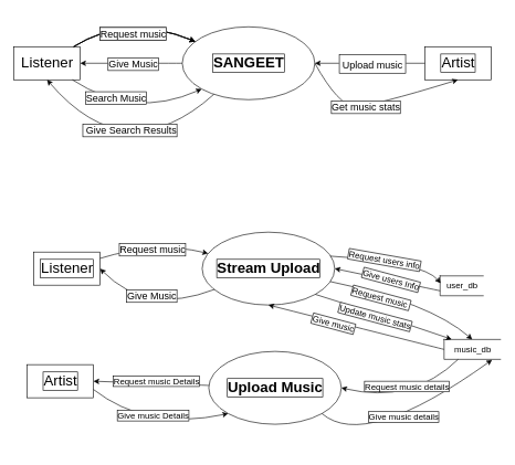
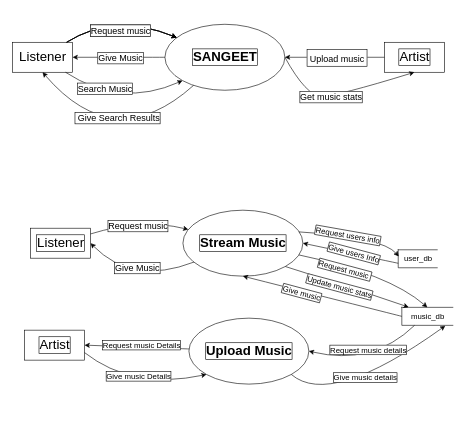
  <mxCell id="0" />
  <mxCell id="1" parent="0" />
  <mxCell id="2" style="edgeStyle=none;html=1;exitX=1;exitY=0.5;exitDx=0;exitDy=0;entryX=0.5;entryY=1;entryDx=0;entryDy=0;fontSize=15;curved=1;labelBackgroundColor=#FFFFFF;fontColor=#000000;labelBorderColor=default;strokeColor=#000000;fillColor=none;" parent="1" source="8" target="16" edge="1"><mxGeometry relative="1" as="geometry"><Array as="points"><mxPoint x="510" y="160" /><mxPoint x="560" y="160" /></Array></mxGeometry></mxCell>
  <mxCell id="3" value="Get music stats" style="edgeLabel;html=1;align=center;verticalAlign=middle;resizable=0;points=[];fontSize=15;labelBackgroundColor=#FFFFFF;fontColor=#000000;labelBorderColor=default;strokeColor=#000000;fillColor=none;" parent="2" vertex="1" connectable="0"><mxGeometry x="-0.119" relative="1" as="geometry"><mxPoint as="offset" /></mxGeometry></mxCell>
  <mxCell id="4" style="edgeStyle=none;curved=1;html=1;entryX=1;entryY=0.5;entryDx=0;entryDy=0;fontSize=15;labelBackgroundColor=#FFFFFF;fontColor=#000000;labelBorderColor=default;strokeColor=#000000;" parent="1" source="8" target="13" edge="1"><mxGeometry relative="1" as="geometry" /></mxCell>
  <mxCell id="5" value="Give Music" style="edgeLabel;html=1;align=center;verticalAlign=middle;resizable=0;points=[];fontSize=15;labelBackgroundColor=#FFFFFF;fontColor=#000000;labelBorderColor=default;strokeColor=#000000;" parent="4" vertex="1" connectable="0"><mxGeometry x="0.449" relative="1" as="geometry"><mxPoint x="37" as="offset" /></mxGeometry></mxCell>
  <mxCell id="6" style="edgeStyle=none;curved=1;html=1;entryX=0.5;entryY=1;entryDx=0;entryDy=0;fontSize=15;labelBackgroundColor=#FFFFFF;fontColor=#000000;labelBorderColor=default;strokeColor=#000000;" parent="1" source="8" target="13" edge="1"><mxGeometry relative="1" as="geometry"><Array as="points"><mxPoint x="190" y="260" /></Array></mxGeometry></mxCell>
  <mxCell id="7" value="&amp;nbsp;Give Search Results" style="edgeLabel;html=1;align=center;verticalAlign=middle;resizable=0;points=[];fontSize=15;labelBackgroundColor=#FFFFFF;fontColor=#000000;labelBorderColor=default;strokeColor=#000000;" parent="6" vertex="1" connectable="0"><mxGeometry x="-0.281" y="-45" relative="1" as="geometry"><mxPoint as="offset" /></mxGeometry></mxCell>
  <mxCell id="8" value="&lt;font style=&quot;font-size: 22px;&quot;&gt;&lt;b&gt;SANGEET&lt;/b&gt;&lt;/font&gt;" style="shape=ellipse;html=1;dashed=0;whitespace=wrap;perimeter=ellipsePerimeter;labelBackgroundColor=#FFFFFF;fontColor=#000000;labelBorderColor=default;fillColor=none;strokeColor=#000000;" parent="1" vertex="1"><mxGeometry x="274" y="40" width="200" height="110" as="geometry" /></mxCell>
  <mxCell id="9" style="edgeStyle=none;html=1;fontSize=15;curved=1;labelBackgroundColor=#FFFFFF;fontColor=#000000;labelBorderColor=default;strokeColor=#000000;" parent="1" source="13" target="8" edge="1"><mxGeometry relative="1" as="geometry"><Array as="points"><mxPoint x="190" y="20" /></Array></mxGeometry></mxCell>
  <mxCell id="10" value="Request music" style="edgeLabel;html=1;align=center;verticalAlign=middle;resizable=0;points=[];fontSize=15;labelBackgroundColor=#FFFFFF;fontColor=#000000;labelBorderColor=default;strokeColor=#000000;" parent="9" vertex="1" connectable="0"><mxGeometry x="-0.244" y="-33" relative="1" as="geometry"><mxPoint x="6" y="-7" as="offset" /></mxGeometry></mxCell>
  <mxCell id="11" style="edgeStyle=none;curved=1;html=1;entryX=0;entryY=1;entryDx=0;entryDy=0;fontSize=15;labelBackgroundColor=#FFFFFF;fontColor=#000000;labelBorderColor=default;strokeColor=#000000;" parent="1" source="13" target="8" edge="1"><mxGeometry relative="1" as="geometry"><Array as="points"><mxPoint x="200" y="180" /></Array></mxGeometry></mxCell>
  <mxCell id="12" value="Search Music" style="edgeLabel;html=1;align=center;verticalAlign=middle;resizable=0;points=[];fontSize=15;labelBackgroundColor=#FFFFFF;fontColor=#000000;labelBorderColor=default;strokeColor=#000000;" parent="11" vertex="1" connectable="0"><mxGeometry x="-0.378" y="13" relative="1" as="geometry"><mxPoint as="offset" /></mxGeometry></mxCell>
  <mxCell id="13" value="Listener" style="html=1;dashed=0;whitespace=wrap;fontSize=22;labelBackgroundColor=#FFFFFF;fontColor=#000000;fillColor=none;strokeColor=#000000;" parent="1" vertex="1"><mxGeometry x="20" y="70" width="100" height="50" as="geometry" /></mxCell>
  <mxCell id="14" style="edgeStyle=none;html=1;entryX=1;entryY=0.5;entryDx=0;entryDy=0;fontSize=22;labelBackgroundColor=#FFFFFF;fontColor=#000000;labelBorderColor=default;strokeColor=#000000;fillColor=none;" parent="1" source="16" target="8" edge="1"><mxGeometry relative="1" as="geometry" /></mxCell>
  <mxCell id="15" value="&lt;font style=&quot;font-size: 15px;&quot;&gt;&amp;nbsp;Upload music&amp;nbsp;&lt;/font&gt;" style="edgeLabel;html=1;align=center;verticalAlign=middle;resizable=0;points=[];fontSize=22;labelBackgroundColor=#FFFFFF;fontColor=#000000;labelBorderColor=default;strokeColor=#000000;fillColor=none;" parent="14" vertex="1" connectable="0"><mxGeometry x="0.325" y="3" relative="1" as="geometry"><mxPoint x="30" y="-3" as="offset" /></mxGeometry></mxCell>
  <mxCell id="16" value="Artist" style="html=1;dashed=0;whitespace=wrap;fontSize=22;labelBackgroundColor=#FFFFFF;fontColor=#000000;labelBorderColor=default;strokeColor=#000000;fillColor=none;" parent="1" vertex="1"><mxGeometry x="640" y="70" width="100" height="50" as="geometry" /></mxCell>
  <mxCell id="17" style="edgeStyle=none;curved=1;html=1;entryX=1;entryY=0.5;entryDx=0;entryDy=0;fontSize=15;labelBackgroundColor=#FFFFFF;fontColor=#000000;labelBorderColor=default;strokeColor=#000000;" edge="1" source="25" target="28" parent="1"><mxGeometry relative="1" as="geometry"><Array as="points"><mxPoint x="220" y="476" /></Array></mxGeometry></mxCell>
  <mxCell id="18" value="Give Music" style="edgeLabel;html=1;align=center;verticalAlign=middle;resizable=0;points=[];fontSize=15;labelBackgroundColor=#FFFFFF;fontColor=#000000;labelBorderColor=default;strokeColor=#000000;" vertex="1" connectable="0" parent="17"><mxGeometry x="0.449" relative="1" as="geometry"><mxPoint x="37" as="offset" /></mxGeometry></mxCell>
  <mxCell id="19" style="edgeStyle=none;curved=1;html=1;entryX=0.5;entryY=0;entryDx=0;entryDy=0;fontSize=13;labelBackgroundColor=#FFFFFF;fontColor=#000000;labelBorderColor=default;strokeColor=#000000;fillColor=none;" edge="1" parent="1" source="25" target="37"><mxGeometry relative="1" as="geometry"><Array as="points"><mxPoint x="647" y="456" /></Array></mxGeometry></mxCell>
  <mxCell id="20" value="Request music&amp;nbsp;" style="edgeLabel;html=1;align=center;verticalAlign=middle;resizable=0;points=[];fontSize=13;labelBackgroundColor=#FFFFFF;fontColor=#000000;labelBorderColor=default;strokeColor=#000000;fillColor=none;rotation=15;" vertex="1" connectable="0" parent="19"><mxGeometry x="-0.192" y="-15" relative="1" as="geometry"><mxPoint x="-15" y="-11" as="offset" /></mxGeometry></mxCell>
  <mxCell id="21" style="edgeStyle=none;curved=1;html=1;exitX=0.967;exitY=0.329;exitDx=0;exitDy=0;entryX=0.013;entryY=0.369;entryDx=0;entryDy=0;fontSize=13;labelBackgroundColor=#FFFFFF;fontColor=#000000;labelBorderColor=default;strokeColor=#000000;fillColor=none;exitPerimeter=0;entryPerimeter=0;" edge="1" parent="1" source="25" target="34"><mxGeometry relative="1" as="geometry"><Array as="points"><mxPoint x="637" y="395" /></Array></mxGeometry></mxCell>
  <mxCell id="22" value="Request users info" style="edgeLabel;html=1;align=center;verticalAlign=middle;resizable=0;points=[];fontSize=13;labelBackgroundColor=#FFFFFF;fontColor=#000000;labelBorderColor=default;strokeColor=#000000;fillColor=none;rotation=10;" vertex="1" connectable="0" parent="21"><mxGeometry x="-0.301" y="11" relative="1" as="geometry"><mxPoint x="17" y="12" as="offset" /></mxGeometry></mxCell>
  <mxCell id="23" style="edgeStyle=none;curved=1;html=1;entryX=0.135;entryY=-0.011;entryDx=0;entryDy=0;entryPerimeter=0;fontSize=13;labelBackgroundColor=#FFFFFF;fontColor=#000000;labelBorderColor=default;strokeColor=#000000;fillColor=none;exitX=1;exitY=1;exitDx=0;exitDy=0;" edge="1" parent="1" source="25" target="37"><mxGeometry relative="1" as="geometry"><Array as="points"><mxPoint x="558" y="470" /></Array></mxGeometry></mxCell>
  <mxCell id="24" value="Update music stats" style="edgeLabel;html=1;align=center;verticalAlign=middle;resizable=0;points=[];fontSize=13;labelBackgroundColor=#FFFFFF;fontColor=#000000;labelBorderColor=default;strokeColor=#000000;fillColor=none;rotation=15;" vertex="1" connectable="0" parent="23"><mxGeometry x="-0.047" y="6" relative="1" as="geometry"><mxPoint x="-10" y="8" as="offset" /></mxGeometry></mxCell>
- <mxCell id="25" value="&lt;font style=&quot;font-size: 22px;&quot;&gt;&lt;b&gt;Stream Upload&lt;/b&gt;&lt;/font&gt;" style="shape=ellipse;html=1;dashed=0;whitespace=wrap;perimeter=ellipsePerimeter;labelBackgroundColor=#FFFFFF;fontColor=#000000;labelBorderColor=default;fillColor=none;strokeColor=#000000;" vertex="1" parent="1"><mxGeometry x="304" y="350" width="200" height="110" as="geometry" /></mxCell>
+ <mxCell id="25" value="&lt;font style=&quot;font-size: 22px;&quot;&gt;&lt;b&gt;Stream Music&lt;/b&gt;&lt;/font&gt;" style="shape=ellipse;html=1;dashed=0;whitespace=wrap;perimeter=ellipsePerimeter;labelBackgroundColor=#FFFFFF;fontColor=#000000;labelBorderColor=default;fillColor=none;strokeColor=#000000;" vertex="1" parent="1"><mxGeometry x="304" y="350" width="200" height="110" as="geometry" /></mxCell>
  <mxCell id="26" style="edgeStyle=none;html=1;fontSize=15;curved=1;labelBackgroundColor=#FFFFFF;fontColor=#000000;labelBorderColor=default;strokeColor=#000000;" edge="1" source="28" target="25" parent="1"><mxGeometry relative="1" as="geometry"><Array as="points"><mxPoint x="236" y="363" /></Array></mxGeometry></mxCell>
  <mxCell id="27" value="Request music" style="edgeLabel;html=1;align=center;verticalAlign=middle;resizable=0;points=[];fontSize=15;labelBackgroundColor=#FFFFFF;fontColor=#000000;labelBorderColor=default;strokeColor=#000000;" vertex="1" connectable="0" parent="26"><mxGeometry x="-0.244" y="-33" relative="1" as="geometry"><mxPoint x="8" y="-27" as="offset" /></mxGeometry></mxCell>
  <mxCell id="28" value="Listener" style="html=1;dashed=0;whitespace=wrap;fontSize=22;labelBackgroundColor=#FFFFFF;fontColor=#000000;labelBorderColor=default;fillColor=none;strokeColor=#000000;" vertex="1" parent="1"><mxGeometry x="50" y="380" width="100" height="50" as="geometry" /></mxCell>
  <mxCell id="29" style="edgeStyle=none;curved=1;html=1;entryX=0;entryY=1;entryDx=0;entryDy=0;fontSize=13;exitX=1;exitY=0.75;exitDx=0;exitDy=0;labelBackgroundColor=#FFFFFF;fontColor=#000000;labelBorderColor=default;strokeColor=#000000;" edge="1" parent="1" source="31" target="42"><mxGeometry relative="1" as="geometry"><Array as="points"><mxPoint x="220" y="650" /></Array></mxGeometry></mxCell>
  <mxCell id="30" value="Give music Details" style="edgeLabel;html=1;align=center;verticalAlign=middle;resizable=0;points=[];fontSize=13;labelBackgroundColor=#FFFFFF;fontColor=#000000;labelBorderColor=default;strokeColor=#000000;" vertex="1" connectable="0" parent="29"><mxGeometry x="-0.247" y="2" relative="1" as="geometry"><mxPoint x="20" y="-12" as="offset" /></mxGeometry></mxCell>
  <mxCell id="31" value="Artist" style="html=1;dashed=0;whitespace=wrap;fontSize=22;labelBackgroundColor=#FFFFFF;fontColor=#000000;labelBorderColor=default;fillColor=none;strokeColor=#000000;" vertex="1" parent="1"><mxGeometry x="40" y="550" width="100" height="50" as="geometry" /></mxCell>
  <mxCell id="32" style="edgeStyle=none;curved=1;html=1;entryX=1;entryY=0.5;entryDx=0;entryDy=0;fontSize=13;labelBackgroundColor=#FFFFFF;fontColor=#000000;labelBorderColor=default;strokeColor=#000000;fillColor=none;exitX=0;exitY=0.75;exitDx=0;exitDy=0;" edge="1" parent="1" source="34" target="25"><mxGeometry relative="1" as="geometry" /></mxCell>
  <mxCell id="33" value="Give users Info" style="edgeLabel;html=1;align=center;verticalAlign=middle;resizable=0;points=[];fontSize=13;labelBackgroundColor=#FFFFFF;fontColor=#000000;labelBorderColor=default;strokeColor=#000000;fillColor=none;rotation=15;" vertex="1" connectable="0" parent="32"><mxGeometry x="0.562" y="-1" relative="1" as="geometry"><mxPoint x="50" y="10" as="offset" /></mxGeometry></mxCell>
  <mxCell id="34" value="user_db" style="html=1;dashed=0;whitespace=wrap;shape=partialRectangle;right=0;fontSize=13;labelBackgroundColor=#FFFFFF;fontColor=#000000;strokeColor=#000000;fillColor=none;" vertex="1" parent="1"><mxGeometry x="663" y="416" width="65" height="30" as="geometry" /></mxCell>
  <mxCell id="35" style="edgeStyle=none;curved=1;html=1;entryX=0.5;entryY=1;entryDx=0;entryDy=0;fontSize=13;labelBackgroundColor=#FFFFFF;fontColor=#000000;labelBorderColor=default;strokeColor=#000000;fillColor=none;exitX=0;exitY=0.5;exitDx=0;exitDy=0;" edge="1" parent="1" source="37" target="25"><mxGeometry relative="1" as="geometry" /></mxCell>
  <mxCell id="36" value="Give music" style="edgeLabel;html=1;align=center;verticalAlign=middle;resizable=0;points=[];fontSize=13;labelBackgroundColor=#FFFFFF;fontColor=#000000;labelBorderColor=default;strokeColor=#000000;fillColor=none;rotation=15;" vertex="1" connectable="0" parent="35"><mxGeometry x="0.506" relative="1" as="geometry"><mxPoint x="32" y="11" as="offset" /></mxGeometry></mxCell>
  <mxCell id="37" value="music_db" style="html=1;dashed=0;whitespace=wrap;shape=partialRectangle;right=0;fontSize=13;labelBackgroundColor=#FFFFFF;fontColor=#000000;fillColor=none;strokeColor=#000000;" vertex="1" parent="1"><mxGeometry x="669" y="512" width="85" height="30" as="geometry" /></mxCell>
  <mxCell id="38" style="edgeStyle=none;curved=1;html=1;entryX=1;entryY=0.5;entryDx=0;entryDy=0;fontSize=13;labelBackgroundColor=#FFFFFF;fontColor=#000000;labelBorderColor=default;strokeColor=#000000;" edge="1" parent="1" source="42" target="31"><mxGeometry relative="1" as="geometry" /></mxCell>
  <mxCell id="39" value="Request music Details" style="edgeLabel;html=1;align=center;verticalAlign=middle;resizable=0;points=[];fontSize=13;labelBackgroundColor=#FFFFFF;fontColor=#000000;labelBorderColor=default;strokeColor=#000000;" vertex="1" connectable="0" parent="38"><mxGeometry x="0.175" y="1" relative="1" as="geometry"><mxPoint x="22" y="-4" as="offset" /></mxGeometry></mxCell>
  <mxCell id="40" style="edgeStyle=none;curved=1;html=1;exitX=1;exitY=1;exitDx=0;exitDy=0;entryX=0.852;entryY=1.025;entryDx=0;entryDy=0;fontSize=13;labelBackgroundColor=#FFFFFF;fontColor=#000000;labelBorderColor=default;strokeColor=#000000;fillColor=none;entryPerimeter=0;" edge="1" parent="1" source="42" target="37"><mxGeometry relative="1" as="geometry"><Array as="points"><mxPoint x="550" y="680" /></Array></mxGeometry></mxCell>
  <mxCell id="41" value="Give music details" style="edgeLabel;html=1;align=center;verticalAlign=middle;resizable=0;points=[];fontSize=13;labelBackgroundColor=#FFFFFF;fontColor=#000000;labelBorderColor=default;strokeColor=#000000;fillColor=none;" vertex="1" connectable="0" parent="40"><mxGeometry x="-0.581" y="6" relative="1" as="geometry"><mxPoint x="68" y="-35" as="offset" /></mxGeometry></mxCell>
  <mxCell id="42" value="&lt;font style=&quot;font-size: 22px;&quot;&gt;&lt;b&gt;Upload Music&lt;/b&gt;&lt;/font&gt;" style="shape=ellipse;html=1;dashed=0;whitespace=wrap;perimeter=ellipsePerimeter;labelBackgroundColor=#FFFFFF;fontColor=#000000;labelBorderColor=default;fillColor=none;strokeColor=#000000;" vertex="1" parent="1"><mxGeometry x="314" y="530" width="200" height="110" as="geometry" /></mxCell>
  <mxCell id="43" style="edgeStyle=none;curved=1;html=1;entryX=1;entryY=0.5;entryDx=0;entryDy=0;fontSize=13;labelBackgroundColor=#FFFFFF;fontColor=#000000;labelBorderColor=default;strokeColor=#000000;fillColor=none;exitX=0.25;exitY=1;exitDx=0;exitDy=0;" edge="1" parent="1" source="37" target="42"><mxGeometry relative="1" as="geometry"><Array as="points"><mxPoint x="620" y="610" /></Array></mxGeometry></mxCell>
  <mxCell id="44" value="Request music details" style="edgeLabel;html=1;align=center;verticalAlign=middle;resizable=0;points=[];fontSize=13;labelBackgroundColor=#FFFFFF;fontColor=#000000;labelBorderColor=default;strokeColor=#000000;fillColor=none;rotation=0;" vertex="1" connectable="0" parent="43"><mxGeometry x="0.195" relative="1" as="geometry"><mxPoint x="17" y="-22" as="offset" /></mxGeometry></mxCell>
  <mxCell id="45" style="edgeStyle=none;html=1;fontSize=15;curved=1;labelBackgroundColor=#FFFFFF;fontColor=#000000;labelBorderColor=default;strokeColor=#000000;" edge="1" parent="1"><mxGeometry relative="1" as="geometry"><Array as="points"><mxPoint x="190" y="20" /></Array><mxPoint x="110" y="70" as="sourcePoint" /><mxPoint x="293.697" y="62.223" as="targetPoint" /></mxGeometry></mxCell>
  <mxCell id="46" value="Request music" style="edgeLabel;html=1;align=center;verticalAlign=middle;resizable=0;points=[];fontSize=15;labelBackgroundColor=#FFFFFF;fontColor=#000000;labelBorderColor=default;strokeColor=#000000;" vertex="1" connectable="0" parent="45"><mxGeometry x="-0.244" y="-33" relative="1" as="geometry"><mxPoint x="6" y="-7" as="offset" /></mxGeometry></mxCell>
  <mxCell id="47" style="edgeStyle=none;html=1;fontSize=15;curved=1;labelBackgroundColor=#FFFFFF;fontColor=#000000;labelBorderColor=default;strokeColor=#000000;" edge="1" parent="1"><mxGeometry relative="1" as="geometry"><Array as="points"><mxPoint x="190" y="20" /></Array><mxPoint x="110" y="70" as="sourcePoint" /><mxPoint x="293.697" y="62.223" as="targetPoint" /></mxGeometry></mxCell>
  <mxCell id="48" value="Request music" style="edgeLabel;html=1;align=center;verticalAlign=middle;resizable=0;points=[];fontSize=15;labelBackgroundColor=#FFFFFF;fontColor=#000000;labelBorderColor=default;strokeColor=#000000;" vertex="1" connectable="0" parent="47"><mxGeometry x="-0.244" y="-33" relative="1" as="geometry"><mxPoint x="6" y="-7" as="offset" /></mxGeometry></mxCell>
  <mxCell id="49" style="edgeStyle=none;html=1;fontSize=15;curved=1;labelBackgroundColor=#FFFFFF;fontColor=#000000;labelBorderColor=default;strokeColor=#000000;" edge="1" parent="1"><mxGeometry relative="1" as="geometry"><Array as="points"><mxPoint x="190" y="20" /></Array><mxPoint x="110" y="70" as="sourcePoint" /><mxPoint x="293.697" y="62.223" as="targetPoint" /></mxGeometry></mxCell>
  <mxCell id="50" value="Request music" style="edgeLabel;html=1;align=center;verticalAlign=middle;resizable=0;points=[];fontSize=15;labelBackgroundColor=#FFFFFF;fontColor=#000000;labelBorderColor=default;strokeColor=#000000;" vertex="1" connectable="0" parent="49"><mxGeometry x="-0.244" y="-33" relative="1" as="geometry"><mxPoint x="6" y="-7" as="offset" /></mxGeometry></mxCell>
